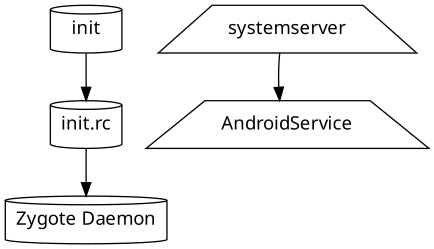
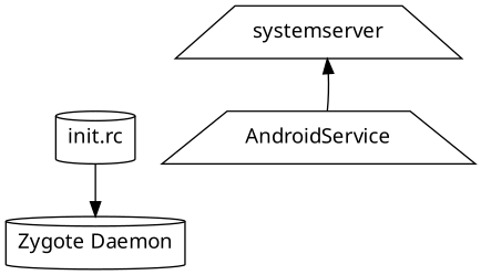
  digraph {
    fontname="Noto Sans"
    node [fontname="Noto Sans" shape=cylinder]
    edge [fontname="Noto Sans"]
-   init
    "init.rc"
    n3 [label="Zygote Daemon"]
    systemserver [shape=trapezium]
    AndroidService [shape=trapezium]
-   init -> "init.rc"
    "init.rc" -> n3
-   systemserver -> AndroidService
+   AndroidService -> systemserver
  }
